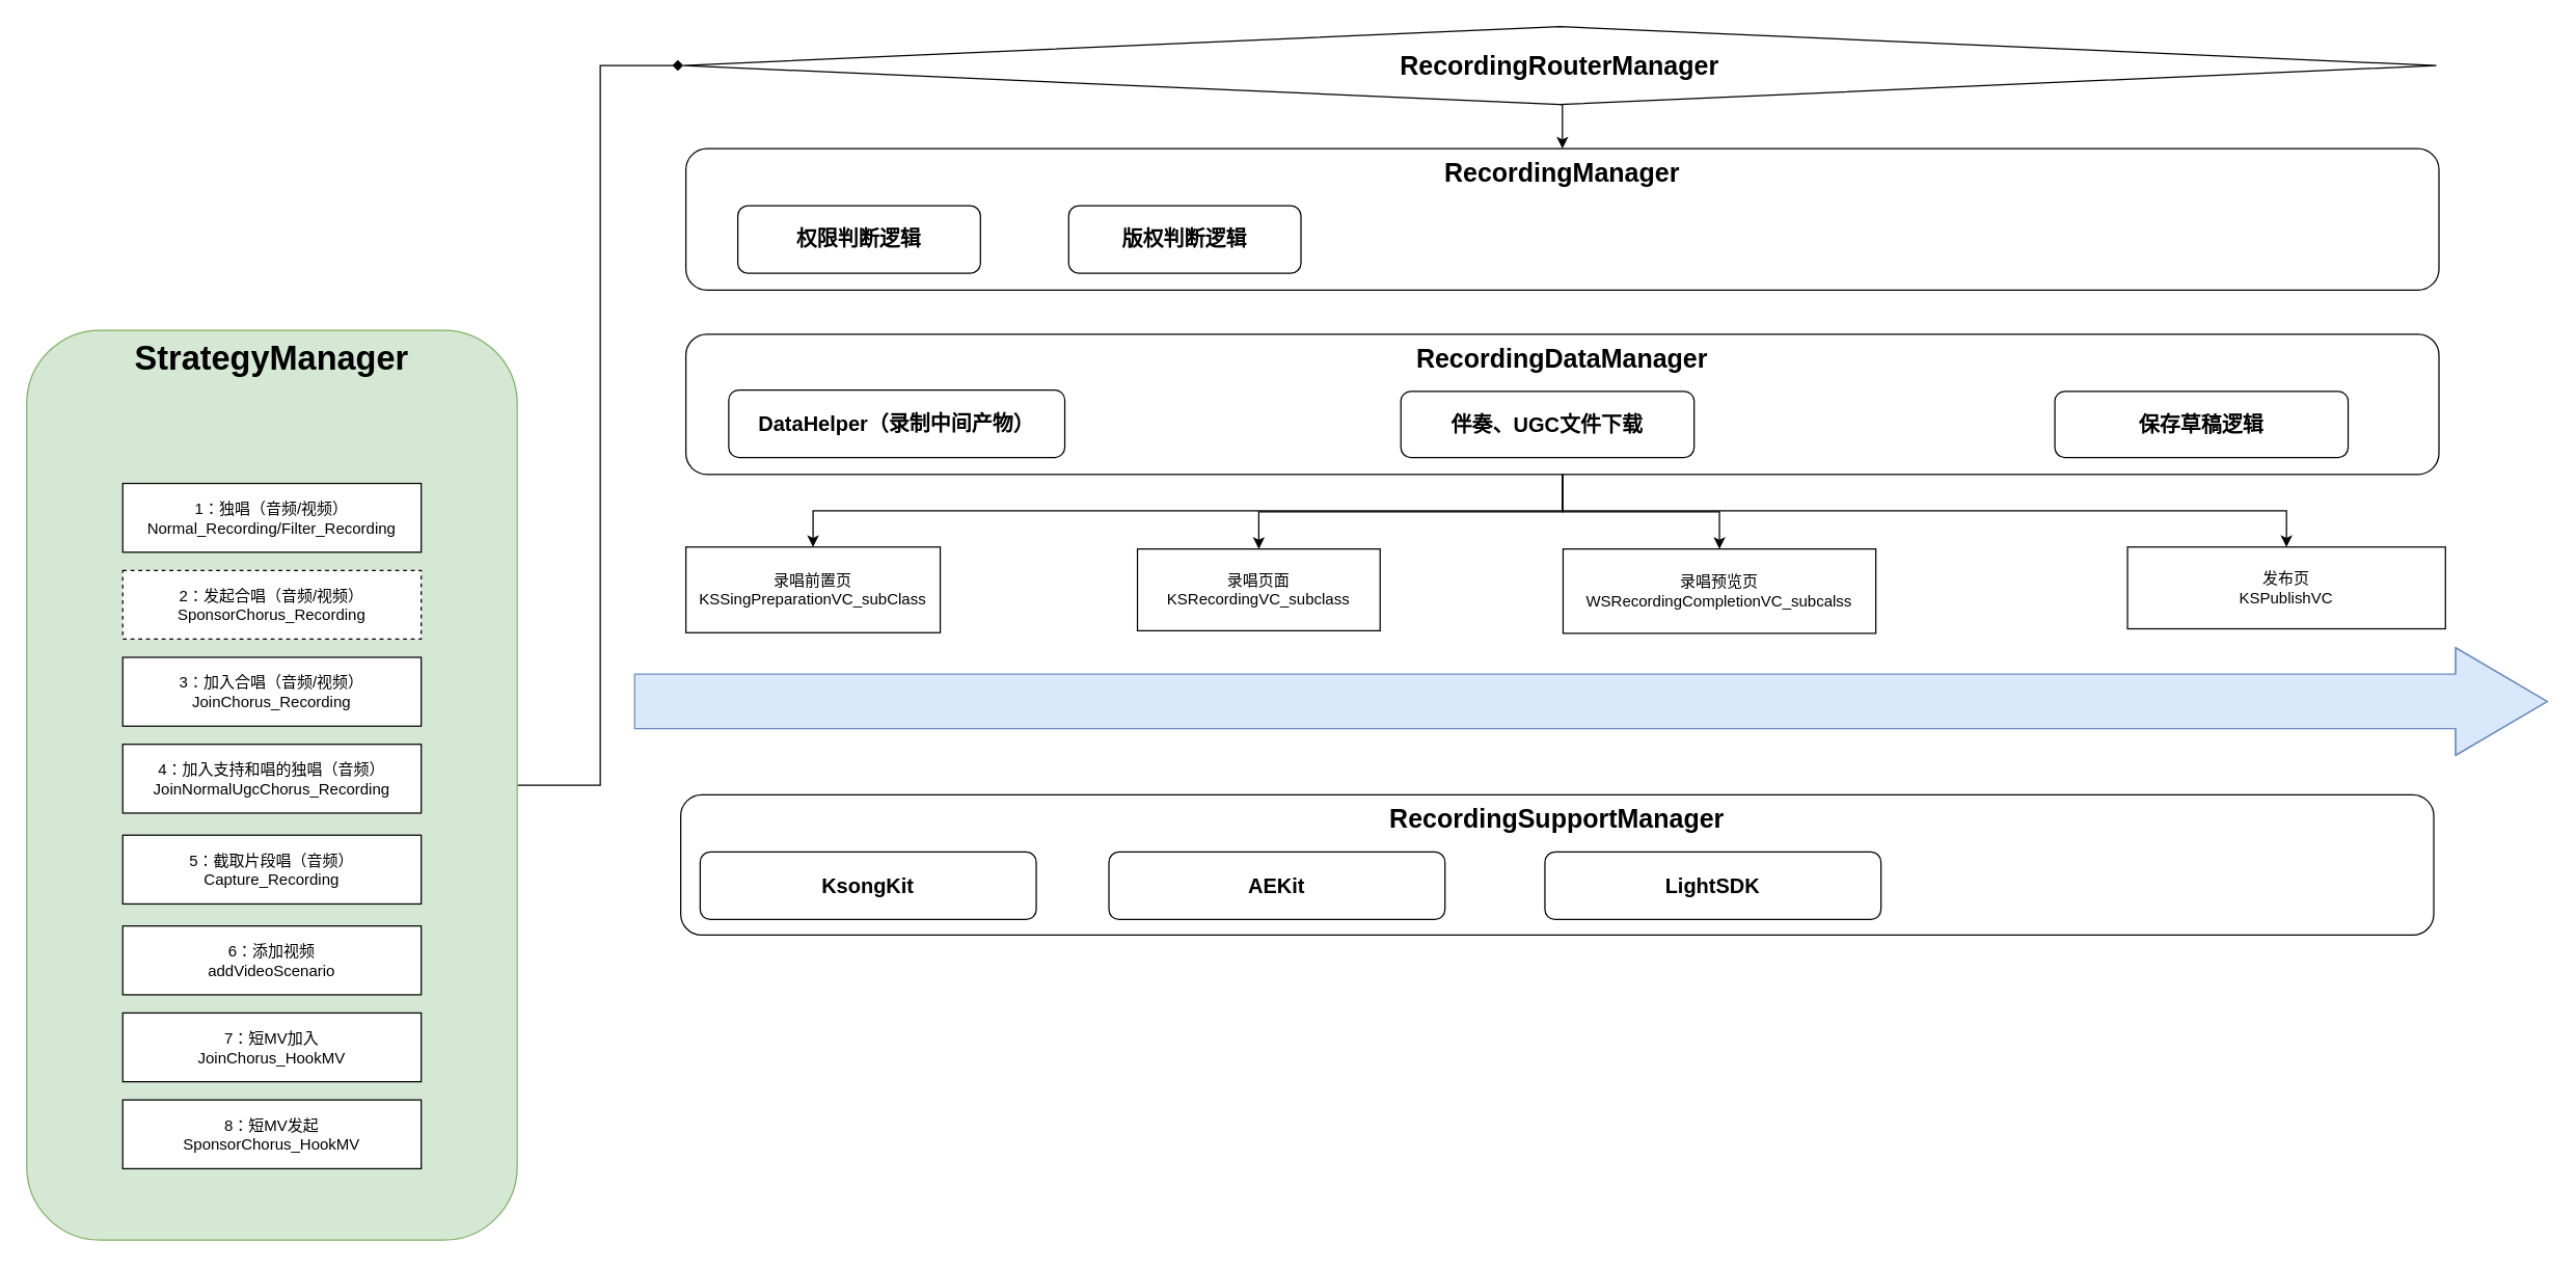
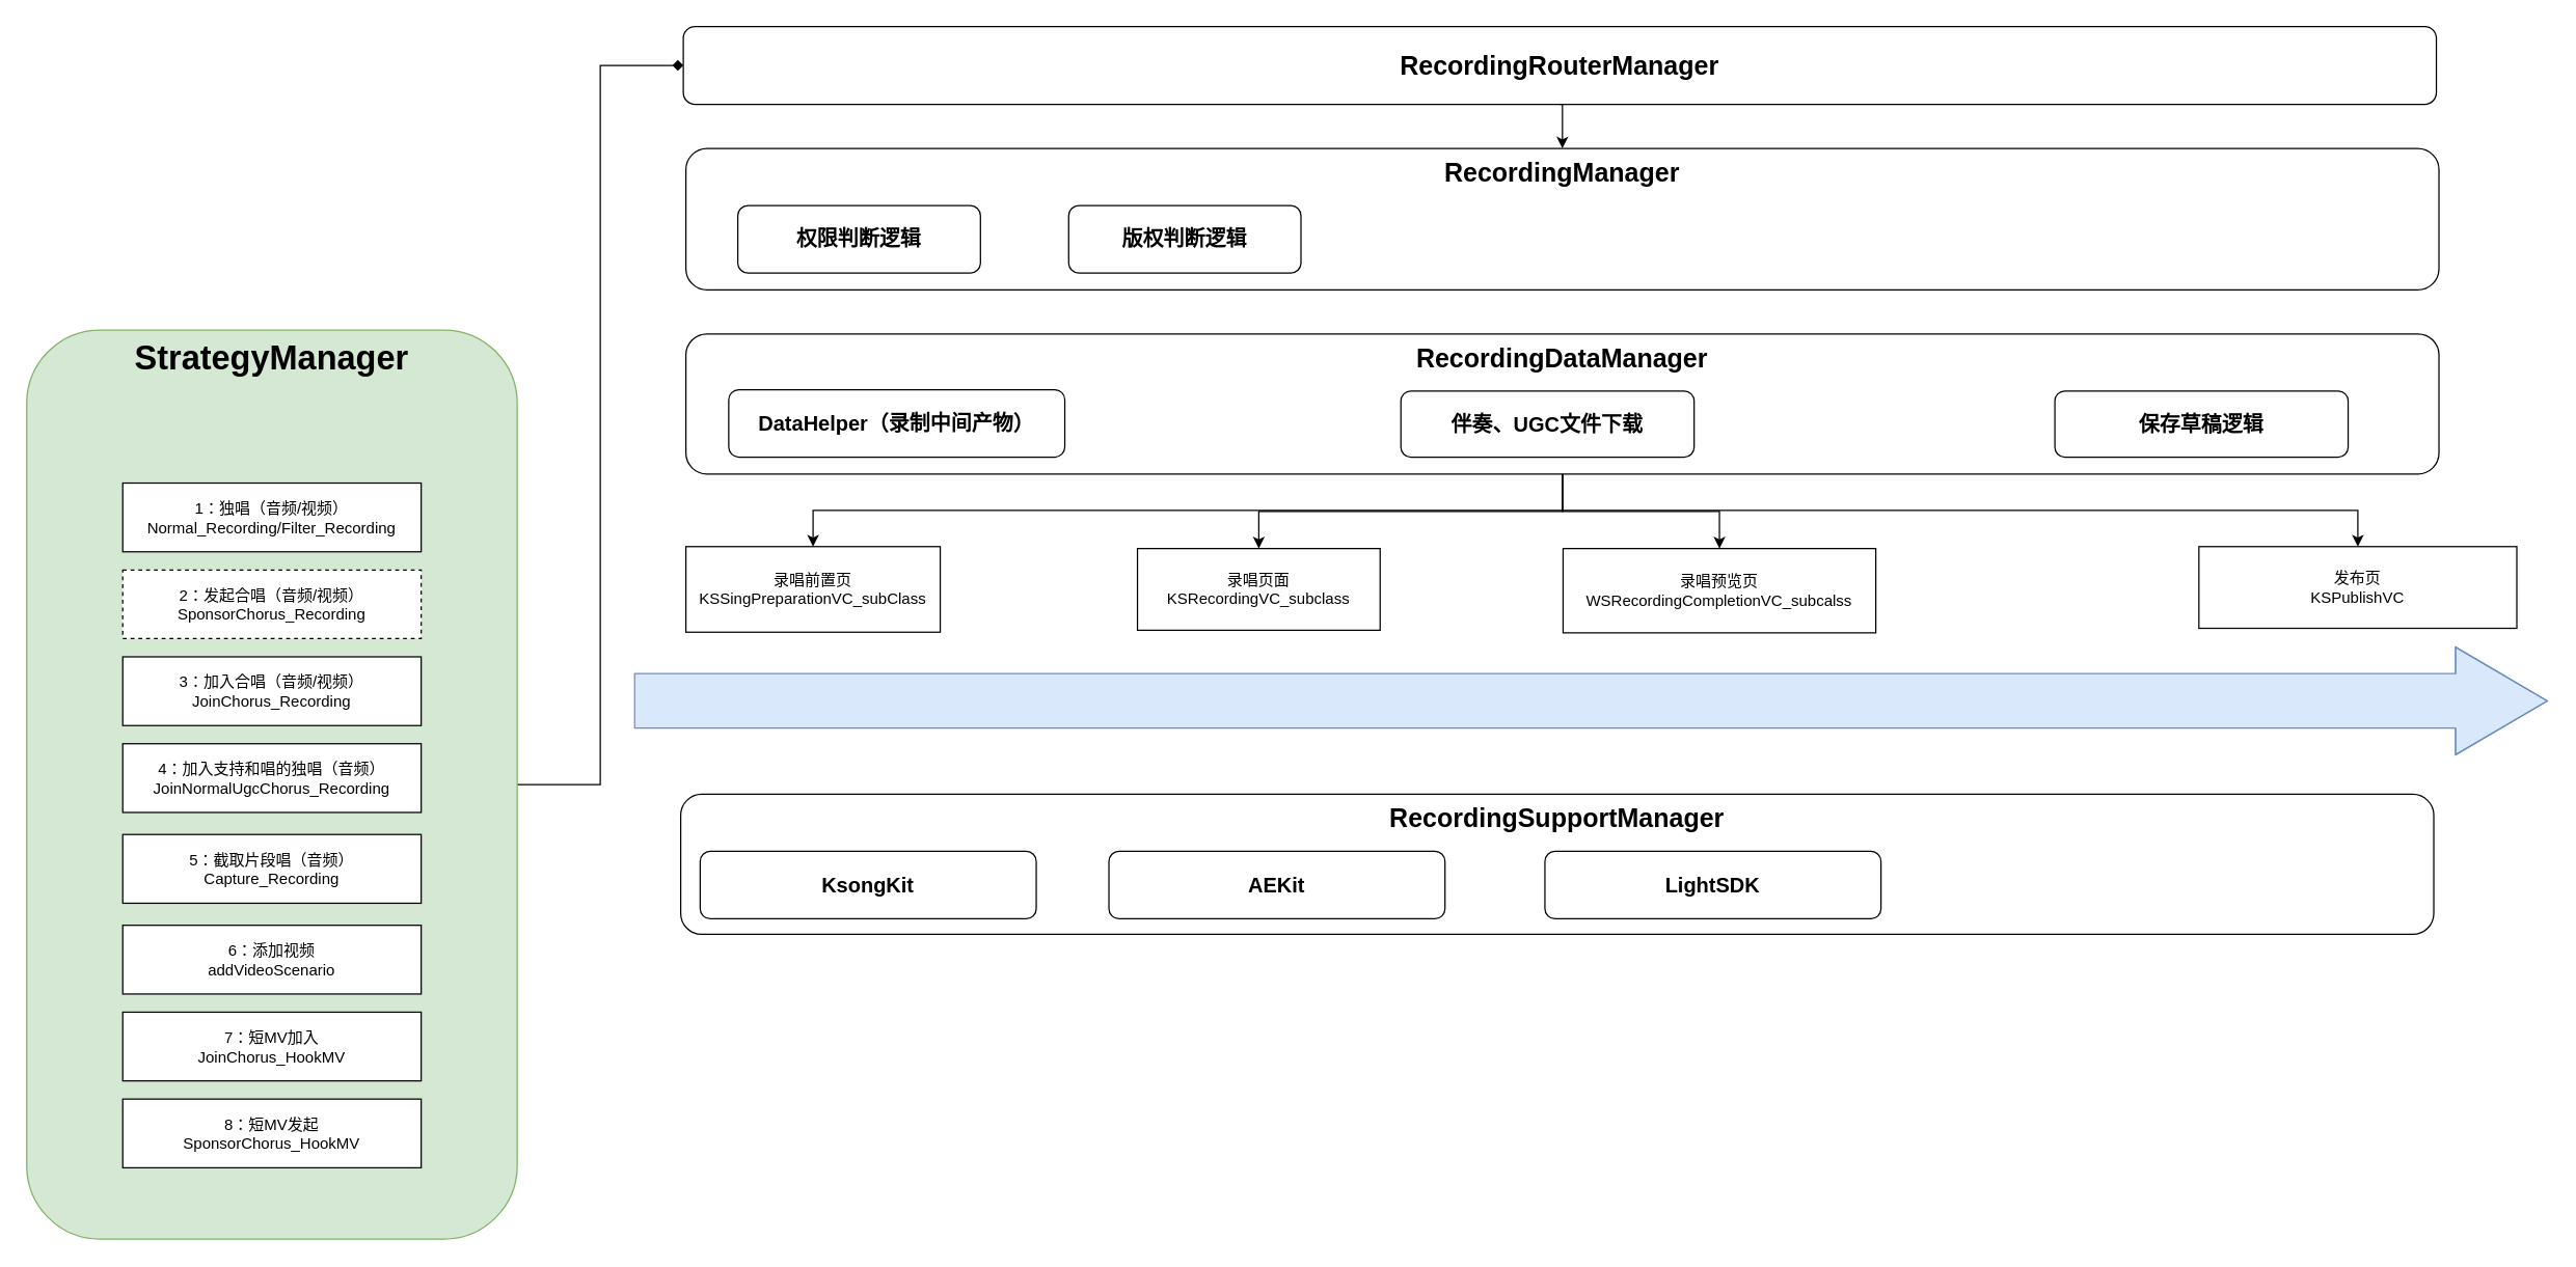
  <mxCell id="0" />
  <mxCell id="1" parent="0" />
  <mxCell id="2" style="edgeStyle=orthogonalEdgeStyle;rounded=0;orthogonalLoop=1;jettySize=auto;html=1;exitX=1;exitY=0.5;exitDx=0;exitDy=0;entryX=0;entryY=0.5;entryDx=0;entryDy=0;endArrow=diamond;" edge="1" parent="1" source="3" target="28"><mxGeometry relative="1" as="geometry" /></mxCell>
  <mxCell id="3" value="&lt;b&gt;&lt;font style=&quot;font-size: 26px&quot;&gt;StrategyManager&lt;/font&gt;&lt;/b&gt;" style="rounded=1;whiteSpace=wrap;html=1;verticalAlign=top;fillColor=#d5e8d4;strokeColor=#82b366;" parent="1" vertex="1"><mxGeometry x="20" y="254" width="378" height="701" as="geometry" /></mxCell>
  <mxCell id="4" value="" style="group" parent="1" vertex="1" connectable="0"><mxGeometry x="94" y="316" width="230" height="584" as="geometry" /></mxCell>
  <mxCell id="5" value="" style="group" parent="4" vertex="1" connectable="0"><mxGeometry y="56" width="230" height="528" as="geometry" /></mxCell>
  <mxCell id="6" value="" style="group" parent="5" vertex="1" connectable="0"><mxGeometry width="230" height="528" as="geometry" /></mxCell>
  <mxCell id="7" value="1：独唱（音频/视频）&#10;Normal_Recording/Filter_Recording" style="rounded=0;whiteSpace=wrap;html=1;" parent="6" vertex="1"><mxGeometry width="230" height="53" as="geometry" /></mxCell>
  <mxCell id="8" value="&lt;div&gt;2：发起合唱（音频/视频）&lt;/div&gt;&lt;div&gt;SponsorChorus_Recording&lt;/div&gt;" style="rounded=0;whiteSpace=wrap;html=1;dashed=1;" parent="6" vertex="1"><mxGeometry y="67" width="230" height="53" as="geometry" /></mxCell>
  <mxCell id="9" value="&lt;div&gt;3：加入合唱（音频/视频）&lt;/div&gt;&lt;div&gt;JoinChorus_Recording&lt;/div&gt;" style="rounded=0;whiteSpace=wrap;html=1;" parent="6" vertex="1"><mxGeometry y="134" width="230" height="53" as="geometry" /></mxCell>
  <mxCell id="10" value="&lt;div&gt;4：加入支持和唱的独唱（音频）&lt;/div&gt;&lt;div&gt;JoinNormalUgcChorus_Recording&lt;/div&gt;" style="rounded=0;whiteSpace=wrap;html=1;" parent="6" vertex="1"><mxGeometry y="201" width="230" height="53" as="geometry" /></mxCell>
  <mxCell id="11" value="&lt;div&gt;5：截取片段唱（音频）&lt;/div&gt;&lt;div&gt;Capture_Recording&lt;/div&gt;" style="rounded=0;whiteSpace=wrap;html=1;" parent="6" vertex="1"><mxGeometry y="271" width="230" height="53" as="geometry" /></mxCell>
  <mxCell id="12" value="&lt;div&gt;6：添加视频&lt;/div&gt;&lt;div&gt;addVideoScenario&lt;/div&gt;" style="rounded=0;whiteSpace=wrap;html=1;" parent="6" vertex="1"><mxGeometry y="341" width="230" height="53" as="geometry" /></mxCell>
  <mxCell id="13" value="&lt;div&gt;7：短MV加入&lt;/div&gt;&lt;div&gt;JoinChorus_HookMV&lt;/div&gt;" style="rounded=0;whiteSpace=wrap;html=1;" parent="6" vertex="1"><mxGeometry y="408" width="230" height="53" as="geometry" /></mxCell>
  <mxCell id="14" value="&lt;div&gt;8：短MV发起&lt;/div&gt;&lt;div&gt;SponsorChorus_HookMV&lt;/div&gt;" style="rounded=0;whiteSpace=wrap;html=1;" parent="6" vertex="1"><mxGeometry y="475" width="230" height="53" as="geometry" /></mxCell>
  <mxCell id="15" value="&lt;b&gt;&lt;font style=&quot;font-size: 20px&quot;&gt;RecordingManager&lt;/font&gt;&lt;/b&gt;" style="rounded=1;whiteSpace=wrap;html=1;verticalAlign=top;" parent="1" vertex="1"><mxGeometry x="528" y="114" width="1351" height="109" as="geometry" /></mxCell>
  <mxCell id="16" value="&lt;div&gt;录唱前置页&lt;/div&gt;&lt;div&gt;KSSingPreparationVC_subClass&lt;/div&gt;" style="rounded=0;whiteSpace=wrap;html=1;" parent="1" vertex="1"><mxGeometry x="528" y="421" width="196" height="66" as="geometry" /></mxCell>
  <mxCell id="17" value="录唱页面&lt;br&gt;KSRecordingVC_subclass" style="rounded=0;whiteSpace=wrap;html=1;" parent="1" vertex="1"><mxGeometry x="876" y="422.5" width="187" height="63" as="geometry" /></mxCell>
  <mxCell id="18" value="录唱预览页&lt;br&gt;WSRecordingCompletionVC_subcalss" style="rounded=0;whiteSpace=wrap;html=1;" parent="1" vertex="1"><mxGeometry x="1204" y="422.5" width="241" height="65" as="geometry" /></mxCell>
- <mxCell id="19" value="发布页&#10;KSPublishVC" style="rounded=0;whiteSpace=wrap;html=1;" parent="1" vertex="1"><mxGeometry x="1639" y="421" width="245" height="63" as="geometry" /></mxCell>
+ <mxCell id="19" value="发布页&#10;KSPublishVC" style="rounded=0;whiteSpace=wrap;html=1;" parent="1" vertex="1"><mxGeometry x="1694" y="421" width="245" height="63" as="geometry" /></mxCell>
  <mxCell id="20" value="" style="shape=flexArrow;endArrow=classic;html=1;fontSize=16;fillColor=#dae8fc;strokeColor=#6c8ebf;endWidth=40;endSize=23.235;width=42;" parent="1" edge="1"><mxGeometry width="50" height="50" relative="1" as="geometry"><mxPoint x="488" y="540" as="sourcePoint" /><mxPoint x="1963" y="540" as="targetPoint" /><Array as="points"><mxPoint x="1225" y="540" /></Array></mxGeometry></mxCell>
  <mxCell id="21" value="权限判断逻辑" style="rounded=1;whiteSpace=wrap;html=1;verticalAlign=middle;fontStyle=1;fontSize=16;" parent="1" vertex="1"><mxGeometry x="568" y="158" width="187" height="52" as="geometry" /></mxCell>
  <mxCell id="22" style="edgeStyle=orthogonalEdgeStyle;rounded=0;orthogonalLoop=1;jettySize=auto;html=1;exitX=0.5;exitY=1;exitDx=0;exitDy=0;fontSize=20;" edge="1" parent="1" source="26" target="16"><mxGeometry relative="1" as="geometry" /></mxCell>
  <mxCell id="23" style="edgeStyle=orthogonalEdgeStyle;rounded=0;orthogonalLoop=1;jettySize=auto;html=1;exitX=0.5;exitY=1;exitDx=0;exitDy=0;entryX=0.5;entryY=0;entryDx=0;entryDy=0;fontSize=20;" edge="1" parent="1" source="26" target="17"><mxGeometry relative="1" as="geometry" /></mxCell>
  <mxCell id="24" style="edgeStyle=orthogonalEdgeStyle;rounded=0;orthogonalLoop=1;jettySize=auto;html=1;exitX=0.5;exitY=1;exitDx=0;exitDy=0;entryX=0.5;entryY=0;entryDx=0;entryDy=0;fontSize=20;" edge="1" parent="1" source="26" target="18"><mxGeometry relative="1" as="geometry" /></mxCell>
  <mxCell id="25" style="edgeStyle=orthogonalEdgeStyle;rounded=0;orthogonalLoop=1;jettySize=auto;html=1;exitX=0.5;exitY=1;exitDx=0;exitDy=0;entryX=0.5;entryY=0;entryDx=0;entryDy=0;fontSize=20;" edge="1" parent="1" source="26" target="19"><mxGeometry relative="1" as="geometry" /></mxCell>
  <mxCell id="26" value="&lt;font style=&quot;font-size: 20px&quot;&gt;RecordingDataManager&lt;/font&gt;" style="rounded=1;whiteSpace=wrap;html=1;verticalAlign=top;fontStyle=1;fontSize=16;" parent="1" vertex="1"><mxGeometry x="528" y="257" width="1351" height="108" as="geometry" /></mxCell>
  <mxCell id="27" style="edgeStyle=orthogonalEdgeStyle;rounded=0;orthogonalLoop=1;jettySize=auto;html=1;exitX=0.5;exitY=1;exitDx=0;exitDy=0;entryX=0.5;entryY=0;entryDx=0;entryDy=0;" edge="1" parent="1" source="28" target="15"><mxGeometry relative="1" as="geometry" /></mxCell>
- <mxCell id="28" value="RecordingRouterManager" style="rhombus;whiteSpace=wrap;html=1;verticalAlign=middle;fontStyle=1;fontSize=20;" vertex="1" parent="1"><mxGeometry x="526" y="20" width="1351" height="60" as="geometry" /></mxCell>
+ <mxCell id="28" value="RecordingRouterManager" style="rounded=1;whiteSpace=wrap;html=1;verticalAlign=middle;fontStyle=1;fontSize=20;" vertex="1" parent="1"><mxGeometry x="526" y="20" width="1351" height="60" as="geometry" /></mxCell>
  <mxCell id="29" value="DataHelper（录制中间产物）" style="rounded=1;whiteSpace=wrap;html=1;verticalAlign=middle;fontStyle=1;fontSize=16;" parent="1" vertex="1"><mxGeometry x="561" y="300" width="259" height="52" as="geometry" /></mxCell>
  <mxCell id="30" value="伴奏、UGC文件下载" style="rounded=1;whiteSpace=wrap;html=1;verticalAlign=middle;fontStyle=1;fontSize=16;" parent="1" vertex="1"><mxGeometry x="1079" y="301" width="226" height="51" as="geometry" /></mxCell>
  <mxCell id="31" value="保存草稿逻辑" style="rounded=1;whiteSpace=wrap;html=1;verticalAlign=middle;fontStyle=1;fontSize=16;" vertex="1" parent="1"><mxGeometry x="1583" y="301" width="226" height="51" as="geometry" /></mxCell>
  <mxCell id="32" value="版权判断逻辑" style="rounded=1;whiteSpace=wrap;html=1;verticalAlign=middle;fontStyle=1;fontSize=16;" vertex="1" parent="1"><mxGeometry x="823" y="158" width="179" height="52" as="geometry" /></mxCell>
  <mxCell id="33" value="&lt;font style=&quot;font-size: 20px&quot;&gt;RecordingSupportManager&lt;/font&gt;" style="rounded=1;whiteSpace=wrap;html=1;verticalAlign=top;fontStyle=1;fontSize=16;" vertex="1" parent="1"><mxGeometry x="524" y="612" width="1351" height="108" as="geometry" /></mxCell>
  <mxCell id="34" value="KsongKit" style="rounded=1;whiteSpace=wrap;html=1;verticalAlign=middle;fontStyle=1;fontSize=16;" vertex="1" parent="1"><mxGeometry x="539" y="656" width="259" height="52" as="geometry" /></mxCell>
  <mxCell id="35" value="AEKit" style="rounded=1;whiteSpace=wrap;html=1;verticalAlign=middle;fontStyle=1;fontSize=16;" vertex="1" parent="1"><mxGeometry x="854" y="656" width="259" height="52" as="geometry" /></mxCell>
  <mxCell id="36" value="LightSDK" style="rounded=1;whiteSpace=wrap;html=1;verticalAlign=middle;fontStyle=1;fontSize=16;" vertex="1" parent="1"><mxGeometry x="1190" y="656" width="259" height="52" as="geometry" /></mxCell>
